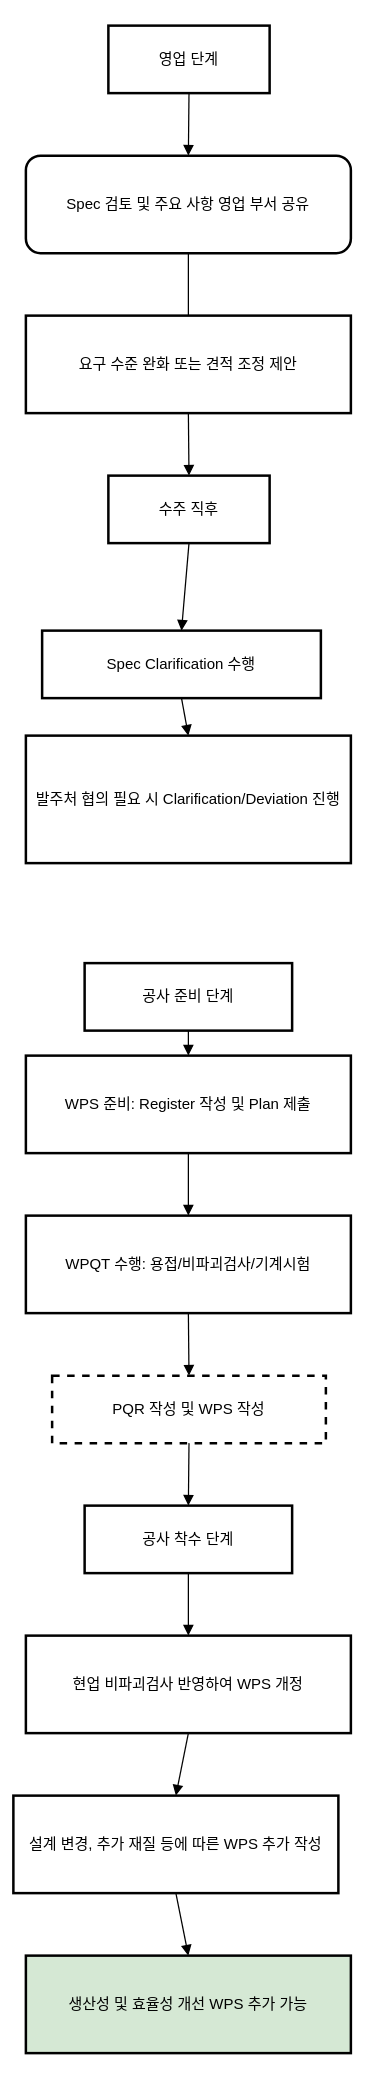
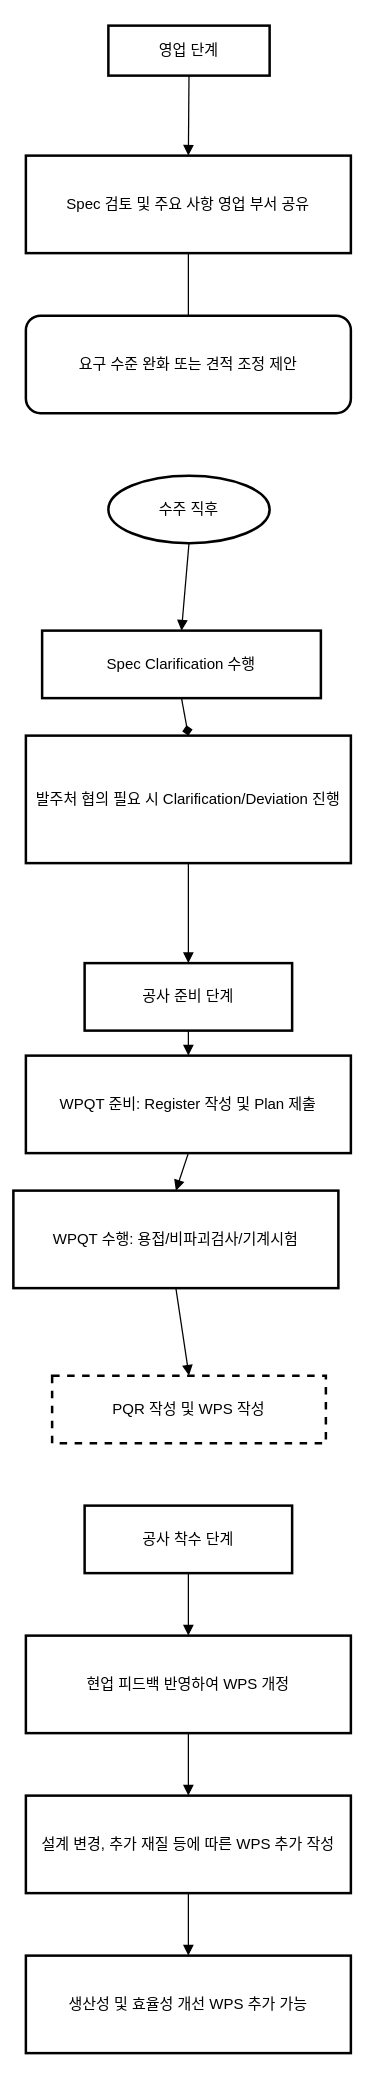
  <mxCell id="0" />
  <mxCell id="1" parent="0" />
- <mxCell id="2" value="영업 단계" style="whiteSpace=wrap;strokeWidth=2;" vertex="1" parent="1"><mxGeometry x="86" y="20" width="129" height="54" as="geometry" /></mxCell>
- <mxCell id="3" value="Spec 검토 및 주요 사항 영업 부서 공유" style="whiteSpace=wrap;strokeWidth=2;rounded=1;" vertex="1" parent="1"><mxGeometry x="20" y="124" width="260" height="78" as="geometry" /></mxCell>
- <mxCell id="4" value="요구 수준 완화 또는 견적 조정 제안" style="whiteSpace=wrap;strokeWidth=2;" vertex="1" parent="1"><mxGeometry x="20" y="252" width="260" height="78" as="geometry" /></mxCell>
- <mxCell id="5" value="수주 직후" style="whiteSpace=wrap;strokeWidth=2;" vertex="1" parent="1"><mxGeometry x="86" y="380" width="129" height="54" as="geometry" /></mxCell>
+ <mxCell id="2" value="영업 단계" style="whiteSpace=wrap;strokeWidth=2;" vertex="1" parent="1"><mxGeometry x="86" y="20" width="129" height="40" as="geometry" /></mxCell>
+ <mxCell id="3" value="Spec 검토 및 주요 사항 영업 부서 공유" style="whiteSpace=wrap;strokeWidth=2;" vertex="1" parent="1"><mxGeometry x="20" y="124" width="260" height="78" as="geometry" /></mxCell>
+ <mxCell id="4" value="요구 수준 완화 또는 견적 조정 제안" style="whiteSpace=wrap;strokeWidth=2;rounded=1;" vertex="1" parent="1"><mxGeometry x="20" y="252" width="260" height="78" as="geometry" /></mxCell>
+ <mxCell id="5" value="수주 직후" style="ellipse;whiteSpace=wrap;strokeWidth=2;" vertex="1" parent="1"><mxGeometry x="86" y="380" width="129" height="54" as="geometry" /></mxCell>
  <mxCell id="6" value="Spec Clarification 수행" style="whiteSpace=wrap;strokeWidth=2;" vertex="1" parent="1"><mxGeometry x="33" y="504" width="223" height="54" as="geometry" /></mxCell>
  <mxCell id="7" value="발주처 협의 필요 시 Clarification/Deviation 진행" style="whiteSpace=wrap;strokeWidth=2;" vertex="1" parent="1"><mxGeometry x="20" y="588" width="260" height="102" as="geometry" /></mxCell>
  <mxCell id="8" value="공사 준비 단계" style="whiteSpace=wrap;strokeWidth=2;" vertex="1" parent="1"><mxGeometry x="67" y="770" width="166" height="54" as="geometry" /></mxCell>
- <mxCell id="9" value="WPS 준비: Register 작성 및 Plan 제출" style="whiteSpace=wrap;strokeWidth=2;" vertex="1" parent="1"><mxGeometry x="20" y="844" width="260" height="78" as="geometry" /></mxCell>
- <mxCell id="10" value="WPQT 수행: 용접/비파괴검사/기계시험" style="whiteSpace=wrap;strokeWidth=2;" vertex="1" parent="1"><mxGeometry x="20" y="972" width="260" height="78" as="geometry" /></mxCell>
+ <mxCell id="9" value="WPQT 준비: Register 작성 및 Plan 제출" style="whiteSpace=wrap;strokeWidth=2;" vertex="1" parent="1"><mxGeometry x="20" y="844" width="260" height="78" as="geometry" /></mxCell>
+ <mxCell id="10" value="WPQT 수행: 용접/비파괴검사/기계시험" style="whiteSpace=wrap;strokeWidth=2;" vertex="1" parent="1"><mxGeometry x="10" y="952" width="260" height="78" as="geometry" /></mxCell>
  <mxCell id="11" value="PQR 작성 및 WPS 작성" style="whiteSpace=wrap;strokeWidth=2;dashed=1;" vertex="1" parent="1"><mxGeometry x="41" y="1100" width="219" height="54" as="geometry" /></mxCell>
  <mxCell id="12" value="공사 착수 단계" style="whiteSpace=wrap;strokeWidth=2;" vertex="1" parent="1"><mxGeometry x="67" y="1204" width="166" height="54" as="geometry" /></mxCell>
- <mxCell id="13" value="현업 비파괴검사 반영하여 WPS 개정" style="whiteSpace=wrap;strokeWidth=2;" vertex="1" parent="1"><mxGeometry x="20" y="1308" width="260" height="78" as="geometry" /></mxCell>
- <mxCell id="14" value="설계 변경, 추가 재질 등에 따른 WPS 추가 작성" style="whiteSpace=wrap;strokeWidth=2;" vertex="1" parent="1"><mxGeometry x="10" y="1436" width="260" height="78" as="geometry" /></mxCell>
- <mxCell id="15" value="생산성 및 효율성 개선 WPS 추가 가능" style="whiteSpace=wrap;strokeWidth=2;fillColor=#d5e8d4;" vertex="1" parent="1"><mxGeometry x="20" y="1564" width="260" height="78" as="geometry" /></mxCell>
+ <mxCell id="13" value="현업 피드백 반영하여 WPS 개정" style="whiteSpace=wrap;strokeWidth=2;" vertex="1" parent="1"><mxGeometry x="20" y="1308" width="260" height="78" as="geometry" /></mxCell>
+ <mxCell id="14" value="설계 변경, 추가 재질 등에 따른 WPS 추가 작성" style="whiteSpace=wrap;strokeWidth=2;" vertex="1" parent="1"><mxGeometry x="20" y="1436" width="260" height="78" as="geometry" /></mxCell>
+ <mxCell id="15" value="생산성 및 효율성 개선 WPS 추가 가능" style="whiteSpace=wrap;strokeWidth=2;" vertex="1" parent="1"><mxGeometry x="20" y="1564" width="260" height="78" as="geometry" /></mxCell>
  <mxCell id="16" value="" style="curved=1;startArrow=none;endArrow=block;exitX=0.5;exitY=1;entryX=0.5;entryY=0;rounded=0;" edge="1" parent="1" source="2" target="3"><mxGeometry relative="1" as="geometry"><Array as="points" /></mxGeometry></mxCell>
  <mxCell id="17" value="" style="curved=1;startArrow=none;endArrow=none;exitX=0.5;exitY=1;entryX=0.5;entryY=0;rounded=0;" edge="1" parent="1" source="3" target="4"><mxGeometry relative="1" as="geometry"><Array as="points" /></mxGeometry></mxCell>
- <mxCell id="18" value="" style="curved=1;startArrow=none;endArrow=block;exitX=0.5;exitY=1;entryX=0.5;entryY=0;rounded=0;" edge="1" parent="1" source="4" target="5"><mxGeometry relative="1" as="geometry"><Array as="points" /></mxGeometry></mxCell>
  <mxCell id="19" value="" style="curved=1;startArrow=none;endArrow=block;exitX=0.5;exitY=1;entryX=0.5;entryY=0;rounded=0;" edge="1" parent="1" source="5" target="6"><mxGeometry relative="1" as="geometry"><Array as="points" /></mxGeometry></mxCell>
- <mxCell id="20" value="" style="curved=1;startArrow=none;endArrow=block;exitX=0.5;exitY=1;entryX=0.5;entryY=0;rounded=0;" edge="1" parent="1" source="6" target="7"><mxGeometry relative="1" as="geometry"><Array as="points" /></mxGeometry></mxCell>
+ <mxCell id="20" value="" style="curved=1;startArrow=none;endArrow=diamond;exitX=0.5;exitY=1;entryX=0.5;entryY=0;rounded=0;" edge="1" parent="1" source="6" target="7"><mxGeometry relative="1" as="geometry"><Array as="points" /></mxGeometry></mxCell>
+ <mxCell id="21" value="" style="curved=1;startArrow=none;endArrow=block;exitX=0.5;exitY=1;entryX=0.5;entryY=0;rounded=0;" edge="1" parent="1" source="7" target="8"><mxGeometry relative="1" as="geometry"><Array as="points" /></mxGeometry></mxCell>
  <mxCell id="22" value="" style="curved=1;startArrow=none;endArrow=block;exitX=0.5;exitY=1;entryX=0.5;entryY=0;rounded=0;" edge="1" parent="1" source="8" target="9"><mxGeometry relative="1" as="geometry"><Array as="points" /></mxGeometry></mxCell>
  <mxCell id="23" value="" style="curved=1;startArrow=none;endArrow=block;exitX=0.5;exitY=1;entryX=0.5;entryY=0;rounded=0;" edge="1" parent="1" source="9" target="10"><mxGeometry relative="1" as="geometry"><Array as="points" /></mxGeometry></mxCell>
  <mxCell id="24" value="" style="curved=1;startArrow=none;endArrow=block;exitX=0.5;exitY=1;entryX=0.5;entryY=0;rounded=0;" edge="1" parent="1" source="10" target="11"><mxGeometry relative="1" as="geometry"><Array as="points" /></mxGeometry></mxCell>
- <mxCell id="25" value="" style="curved=1;startArrow=none;endArrow=block;exitX=0.5;exitY=1;entryX=0.5;entryY=0;rounded=0;" edge="1" parent="1" source="11" target="12"><mxGeometry relative="1" as="geometry"><Array as="points" /></mxGeometry></mxCell>
  <mxCell id="26" value="" style="curved=1;startArrow=none;endArrow=block;exitX=0.5;exitY=1;entryX=0.5;entryY=0;rounded=0;" edge="1" parent="1" source="12" target="13"><mxGeometry relative="1" as="geometry"><Array as="points" /></mxGeometry></mxCell>
  <mxCell id="27" value="" style="curved=1;startArrow=none;endArrow=block;exitX=0.5;exitY=1;entryX=0.5;entryY=0;rounded=0;" edge="1" parent="1" source="13" target="14"><mxGeometry relative="1" as="geometry"><Array as="points" /></mxGeometry></mxCell>
  <mxCell id="28" value="" style="curved=1;startArrow=none;endArrow=block;exitX=0.5;exitY=1;entryX=0.5;entryY=0;rounded=0;" edge="1" parent="1" source="14" target="15"><mxGeometry relative="1" as="geometry"><Array as="points" /></mxGeometry></mxCell>
